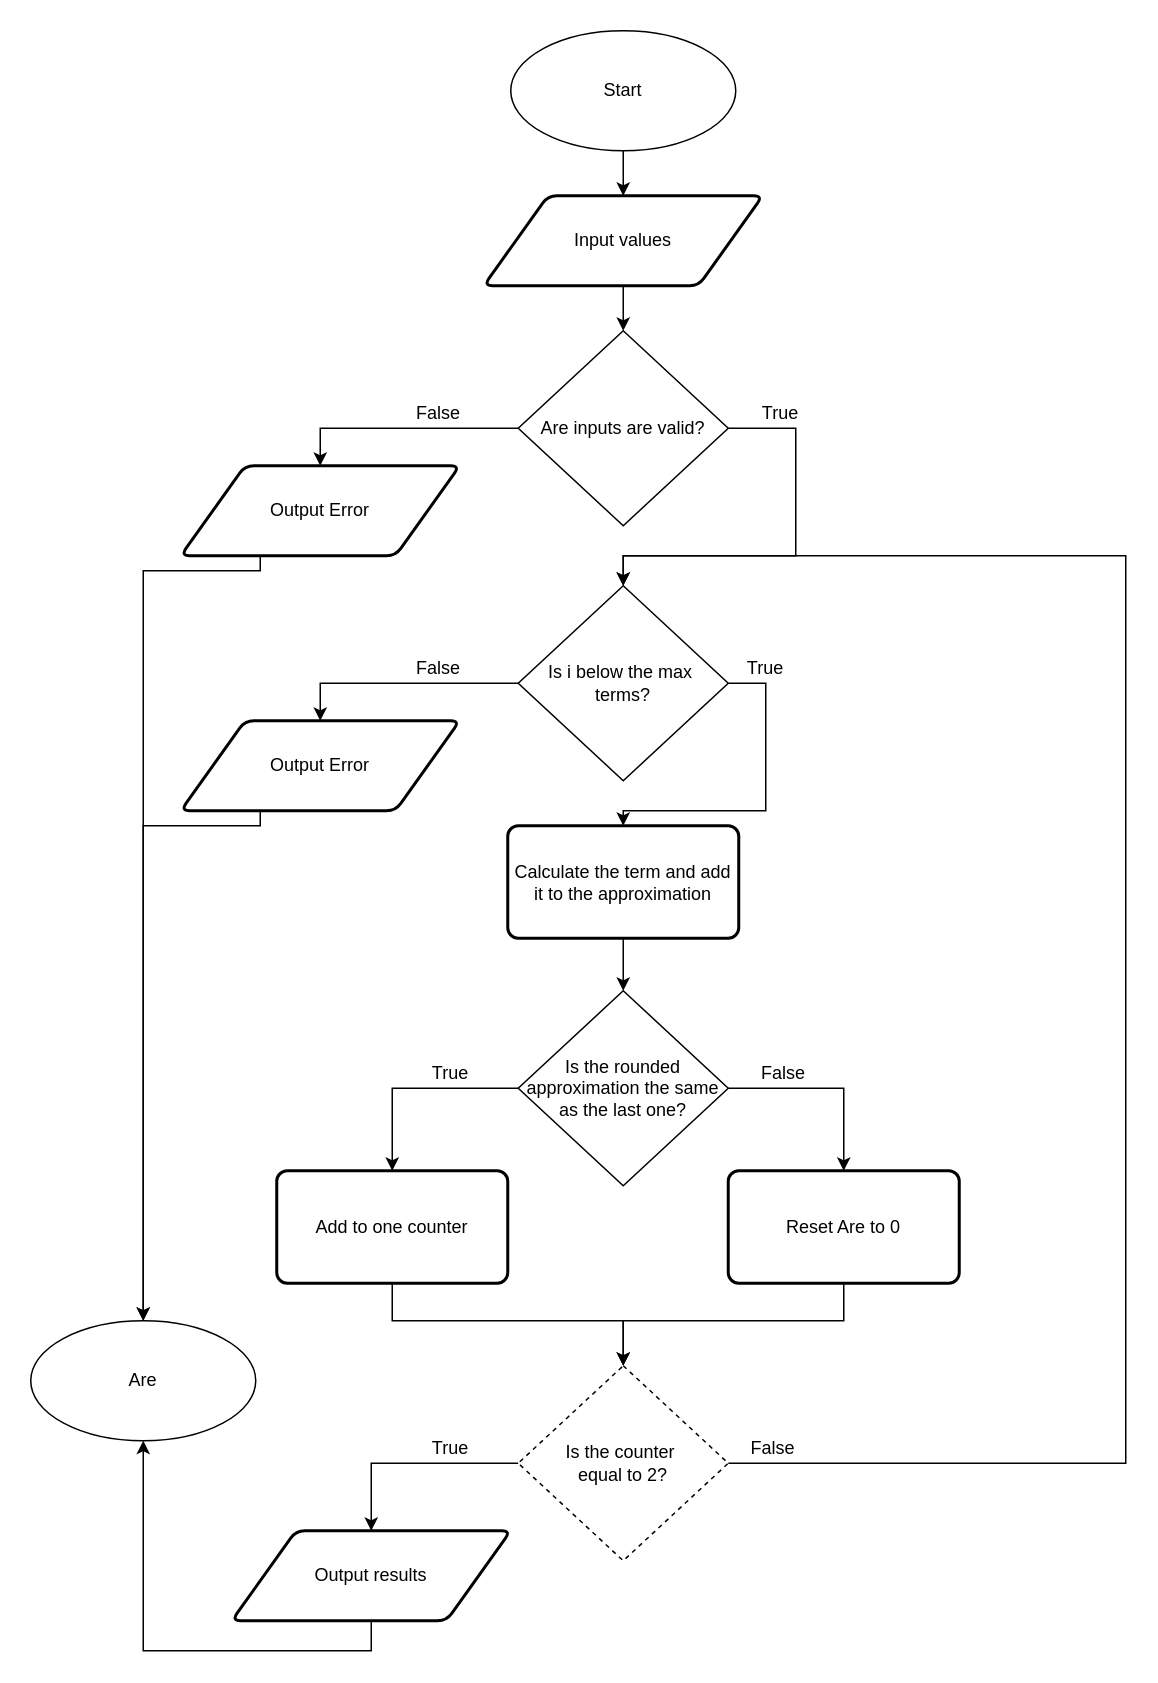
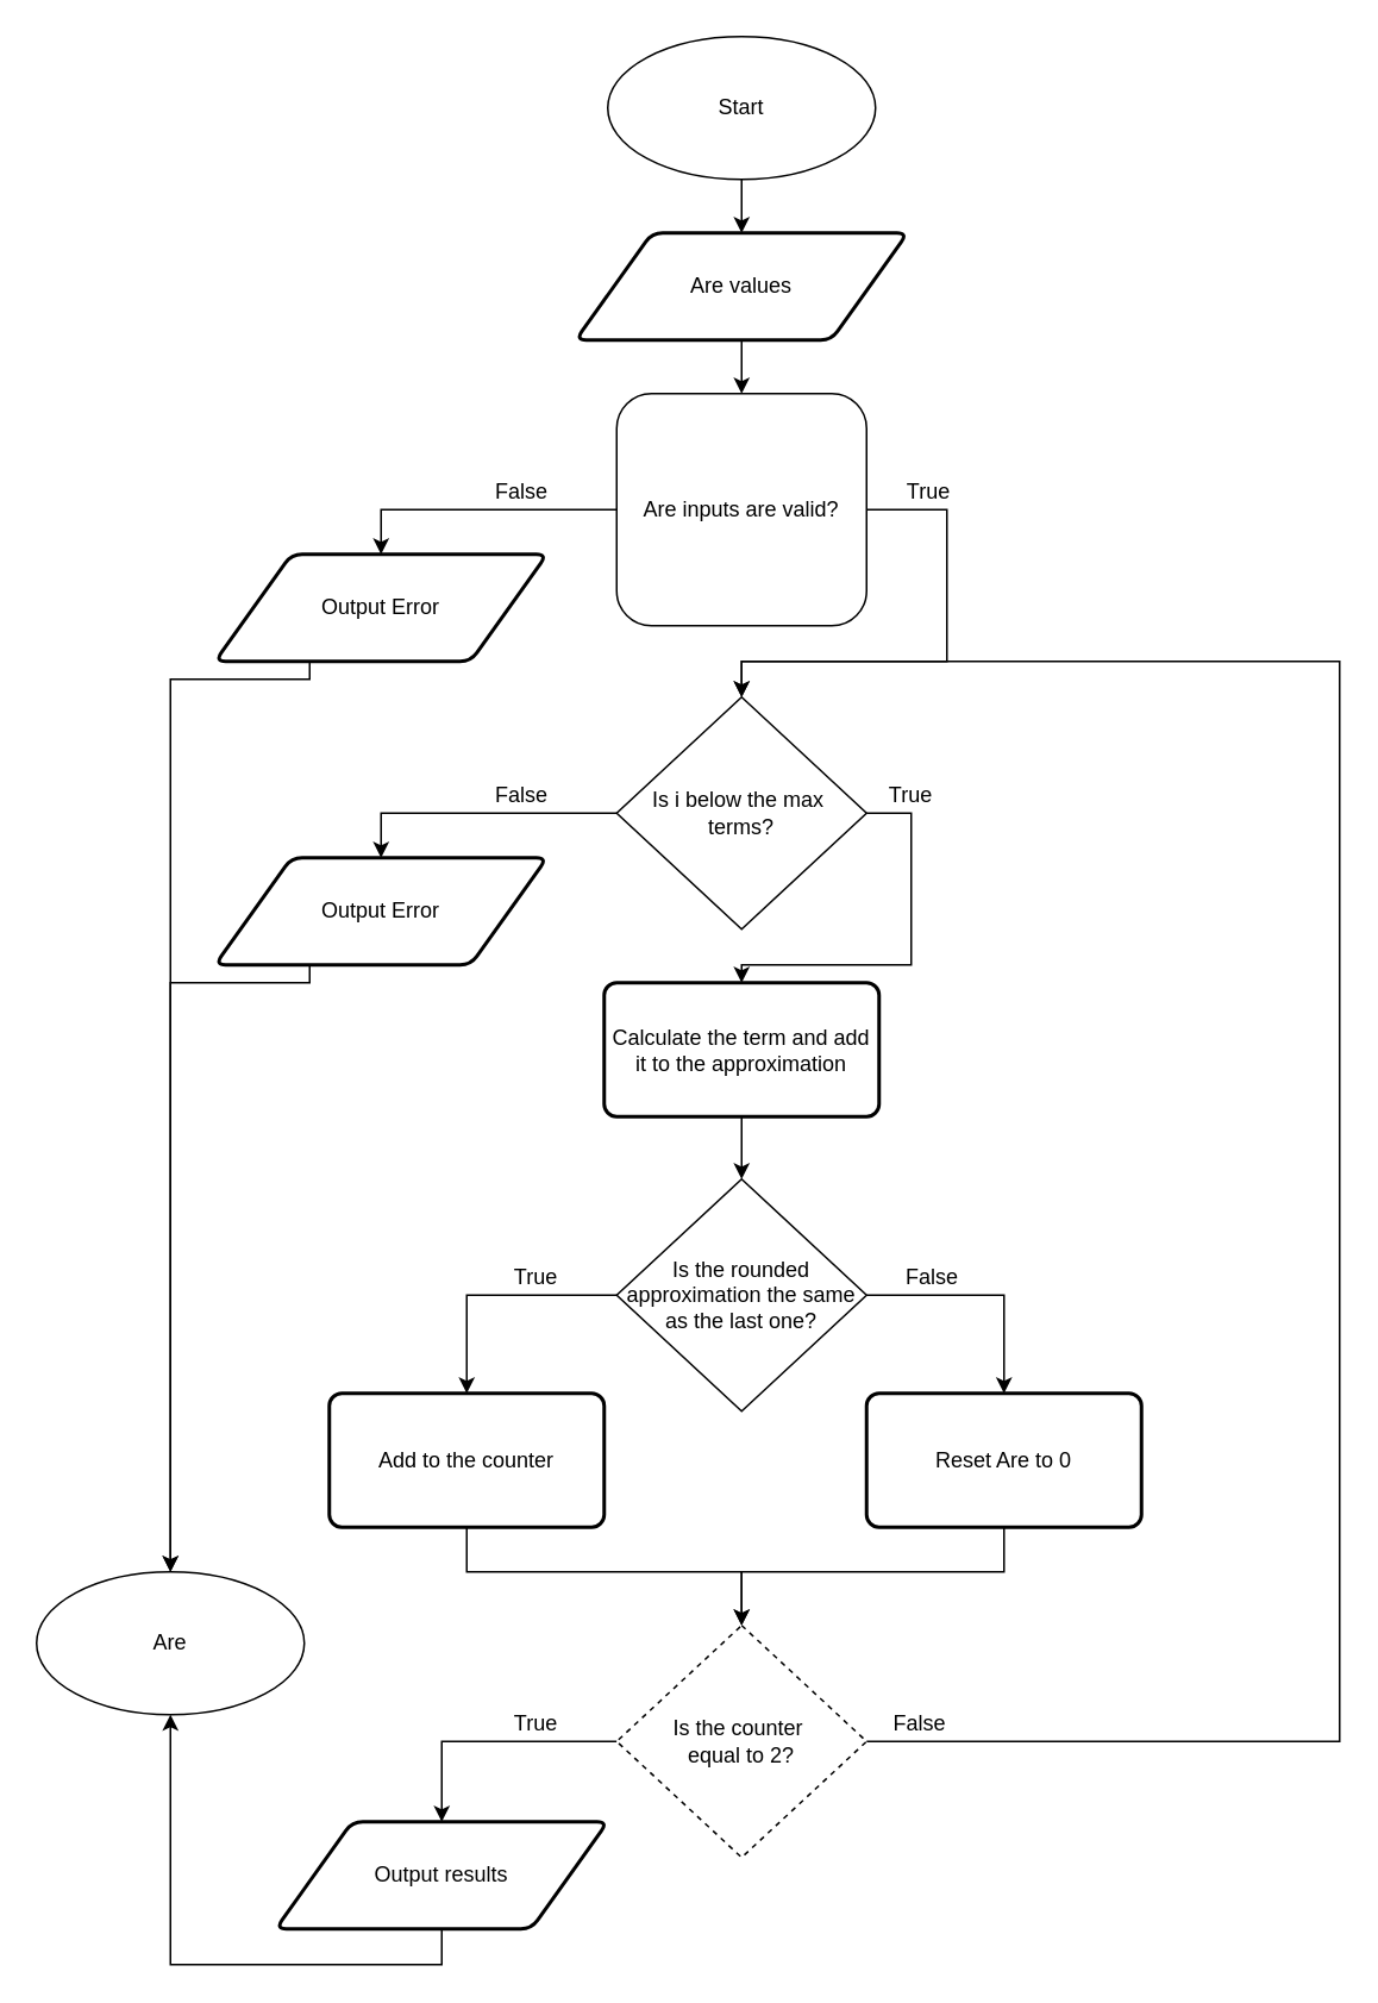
  <mxCell id="0" />
  <mxCell id="1" parent="0" />
  <mxCell id="2" value="" style="edgeStyle=orthogonalEdgeStyle;rounded=0;orthogonalLoop=1;jettySize=auto;html=1;" edge="1" parent="1" source="3" target="5"><mxGeometry relative="1" as="geometry" /></mxCell>
  <mxCell id="3" value="Start" style="ellipse;whiteSpace=wrap;html=1;" vertex="1" parent="1"><mxGeometry x="340" y="20" width="150" height="80" as="geometry" /></mxCell>
  <mxCell id="4" value="" style="edgeStyle=orthogonalEdgeStyle;rounded=0;orthogonalLoop=1;jettySize=auto;html=1;" edge="1" parent="1" source="5" target="8"><mxGeometry relative="1" as="geometry" /></mxCell>
- <mxCell id="5" value="Input values" style="shape=parallelogram;html=1;strokeWidth=2;perimeter=parallelogramPerimeter;whiteSpace=wrap;rounded=1;arcSize=12;size=0.23;" vertex="1" parent="1"><mxGeometry x="322" y="130" width="186" height="60" as="geometry" /></mxCell>
+ <mxCell id="5" value="Are values" style="shape=parallelogram;html=1;strokeWidth=2;perimeter=parallelogramPerimeter;whiteSpace=wrap;rounded=1;arcSize=12;size=0.23;" vertex="1" parent="1"><mxGeometry x="322" y="130" width="186" height="60" as="geometry" /></mxCell>
  <mxCell id="6" style="edgeStyle=orthogonalEdgeStyle;rounded=0;orthogonalLoop=1;jettySize=auto;html=1;entryX=0.5;entryY=0;entryDx=0;entryDy=0;" edge="1" parent="1" source="8" target="10"><mxGeometry relative="1" as="geometry" /></mxCell>
  <mxCell id="7" value="" style="edgeStyle=orthogonalEdgeStyle;rounded=0;orthogonalLoop=1;jettySize=auto;html=1;" edge="1" parent="1" source="8" target="13"><mxGeometry relative="1" as="geometry"><Array as="points"><mxPoint x="530" y="285" /><mxPoint x="530" y="370" /><mxPoint x="415" y="370" /></Array></mxGeometry></mxCell>
- <mxCell id="8" value="Are inputs are valid?" style="rhombus;whiteSpace=wrap;html=1;" vertex="1" parent="1"><mxGeometry x="345" y="220" width="140" height="130" as="geometry" /></mxCell>
+ <mxCell id="8" value="Are inputs are valid?" style="whiteSpace=wrap;html=1;rounded=1;" vertex="1" parent="1"><mxGeometry x="345" y="220" width="140" height="130" as="geometry" /></mxCell>
  <mxCell id="9" style="edgeStyle=orthogonalEdgeStyle;rounded=0;orthogonalLoop=1;jettySize=auto;html=1;entryX=0.5;entryY=0;entryDx=0;entryDy=0;" edge="1" parent="1" source="10" target="30"><mxGeometry relative="1" as="geometry"><Array as="points"><mxPoint x="173" y="380" /><mxPoint x="95" y="380" /></Array></mxGeometry></mxCell>
  <mxCell id="10" value="Output Error" style="shape=parallelogram;html=1;strokeWidth=2;perimeter=parallelogramPerimeter;whiteSpace=wrap;rounded=1;arcSize=12;size=0.23;" vertex="1" parent="1"><mxGeometry x="120" y="310" width="186" height="60" as="geometry" /></mxCell>
  <mxCell id="11" value="" style="edgeStyle=orthogonalEdgeStyle;rounded=0;orthogonalLoop=1;jettySize=auto;html=1;" edge="1" parent="1" source="13" target="15"><mxGeometry relative="1" as="geometry"><Array as="points"><mxPoint x="510" y="455" /><mxPoint x="510" y="540" /><mxPoint x="415" y="540" /></Array></mxGeometry></mxCell>
  <mxCell id="12" style="edgeStyle=orthogonalEdgeStyle;rounded=0;orthogonalLoop=1;jettySize=auto;html=1;entryX=0.5;entryY=0;entryDx=0;entryDy=0;" edge="1" parent="1" source="13" target="29"><mxGeometry relative="1" as="geometry" /></mxCell>
  <mxCell id="13" value="Is i below the max&amp;nbsp;&lt;div&gt;terms?&lt;/div&gt;" style="rhombus;whiteSpace=wrap;html=1;" vertex="1" parent="1"><mxGeometry x="345" y="390" width="140" height="130" as="geometry" /></mxCell>
  <mxCell id="14" value="" style="edgeStyle=orthogonalEdgeStyle;rounded=0;orthogonalLoop=1;jettySize=auto;html=1;" edge="1" parent="1" source="15" target="18"><mxGeometry relative="1" as="geometry" /></mxCell>
  <mxCell id="15" value="Calculate the term and add it to the approximation" style="rounded=1;whiteSpace=wrap;html=1;absoluteArcSize=1;arcSize=14;strokeWidth=2;" vertex="1" parent="1"><mxGeometry x="338" y="550" width="154" height="75" as="geometry" /></mxCell>
  <mxCell id="16" style="edgeStyle=orthogonalEdgeStyle;rounded=0;orthogonalLoop=1;jettySize=auto;html=1;entryX=0.5;entryY=0;entryDx=0;entryDy=0;" edge="1" parent="1" source="18" target="20"><mxGeometry relative="1" as="geometry" /></mxCell>
  <mxCell id="17" style="edgeStyle=orthogonalEdgeStyle;rounded=0;orthogonalLoop=1;jettySize=auto;html=1;entryX=0.5;entryY=0;entryDx=0;entryDy=0;" edge="1" parent="1" source="18" target="22"><mxGeometry relative="1" as="geometry"><Array as="points"><mxPoint x="562" y="725" /></Array></mxGeometry></mxCell>
  <mxCell id="18" value="Is the rounded approximation the same as the last one?" style="rhombus;whiteSpace=wrap;html=1;" vertex="1" parent="1"><mxGeometry x="345" y="660" width="140" height="130" as="geometry" /></mxCell>
  <mxCell id="19" style="edgeStyle=orthogonalEdgeStyle;rounded=0;orthogonalLoop=1;jettySize=auto;html=1;entryX=0.5;entryY=0;entryDx=0;entryDy=0;" edge="1" parent="1" source="20" target="25"><mxGeometry relative="1" as="geometry"><Array as="points"><mxPoint x="261" y="880" /><mxPoint x="415" y="880" /></Array></mxGeometry></mxCell>
- <mxCell id="20" value="Add to one counter" style="rounded=1;whiteSpace=wrap;html=1;absoluteArcSize=1;arcSize=14;strokeWidth=2;" vertex="1" parent="1"><mxGeometry x="184" y="780" width="154" height="75" as="geometry" /></mxCell>
+ <mxCell id="20" value="Add to the counter" style="rounded=1;whiteSpace=wrap;html=1;absoluteArcSize=1;arcSize=14;strokeWidth=2;" vertex="1" parent="1"><mxGeometry x="184" y="780" width="154" height="75" as="geometry" /></mxCell>
  <mxCell id="21" style="edgeStyle=orthogonalEdgeStyle;rounded=0;orthogonalLoop=1;jettySize=auto;html=1;entryX=0.5;entryY=0;entryDx=0;entryDy=0;" edge="1" parent="1" source="22" target="25"><mxGeometry relative="1" as="geometry"><Array as="points"><mxPoint x="562" y="880" /><mxPoint x="415" y="880" /></Array></mxGeometry></mxCell>
  <mxCell id="22" value="Reset Are to 0" style="rounded=1;whiteSpace=wrap;html=1;absoluteArcSize=1;arcSize=14;strokeWidth=2;" vertex="1" parent="1"><mxGeometry x="485" y="780" width="154" height="75" as="geometry" /></mxCell>
  <mxCell id="23" style="edgeStyle=orthogonalEdgeStyle;rounded=0;orthogonalLoop=1;jettySize=auto;html=1;entryX=0.5;entryY=0;entryDx=0;entryDy=0;" edge="1" parent="1" source="25" target="27"><mxGeometry relative="1" as="geometry" /></mxCell>
  <mxCell id="24" style="edgeStyle=orthogonalEdgeStyle;rounded=0;orthogonalLoop=1;jettySize=auto;html=1;entryX=0.5;entryY=0;entryDx=0;entryDy=0;" edge="1" parent="1" source="25" target="13"><mxGeometry relative="1" as="geometry"><mxPoint x="700" y="660" as="targetPoint" /><Array as="points"><mxPoint x="750" y="975" /><mxPoint x="750" y="370" /><mxPoint x="415" y="370" /></Array></mxGeometry></mxCell>
  <mxCell id="25" value="Is the counter&amp;nbsp;&lt;div&gt;equal to 2?&lt;/div&gt;" style="rhombus;whiteSpace=wrap;html=1;dashed=1;" vertex="1" parent="1"><mxGeometry x="345" y="910" width="140" height="130" as="geometry" /></mxCell>
  <mxCell id="26" style="edgeStyle=orthogonalEdgeStyle;rounded=0;orthogonalLoop=1;jettySize=auto;html=1;entryX=0.5;entryY=1;entryDx=0;entryDy=0;" edge="1" parent="1" source="27" target="30"><mxGeometry relative="1" as="geometry"><Array as="points"><mxPoint x="247" y="1100" /><mxPoint x="95" y="1100" /></Array></mxGeometry></mxCell>
  <mxCell id="27" value="Output results" style="shape=parallelogram;html=1;strokeWidth=2;perimeter=parallelogramPerimeter;whiteSpace=wrap;rounded=1;arcSize=12;size=0.23;" vertex="1" parent="1"><mxGeometry x="154" y="1020" width="186" height="60" as="geometry" /></mxCell>
  <mxCell id="28" style="edgeStyle=orthogonalEdgeStyle;rounded=0;orthogonalLoop=1;jettySize=auto;html=1;entryX=0.5;entryY=0;entryDx=0;entryDy=0;" edge="1" parent="1" source="29" target="30"><mxGeometry relative="1" as="geometry"><Array as="points"><mxPoint x="173" y="550" /><mxPoint x="95" y="550" /></Array></mxGeometry></mxCell>
  <mxCell id="29" value="Output Error" style="shape=parallelogram;html=1;strokeWidth=2;perimeter=parallelogramPerimeter;whiteSpace=wrap;rounded=1;arcSize=12;size=0.23;" vertex="1" parent="1"><mxGeometry x="120" y="480" width="186" height="60" as="geometry" /></mxCell>
  <mxCell id="30" value="Are" style="ellipse;whiteSpace=wrap;html=1;" vertex="1" parent="1"><mxGeometry x="20" y="880" width="150" height="80" as="geometry" /></mxCell>
  <mxCell id="31" value="False" style="text;html=1;align=center;verticalAlign=middle;whiteSpace=wrap;rounded=0;" vertex="1" parent="1"><mxGeometry x="262" y="260" width="60" height="30" as="geometry" /></mxCell>
  <mxCell id="32" value="True" style="text;html=1;align=center;verticalAlign=middle;whiteSpace=wrap;rounded=0;" vertex="1" parent="1"><mxGeometry x="490" y="260" width="60" height="30" as="geometry" /></mxCell>
  <mxCell id="33" value="False" style="text;html=1;align=center;verticalAlign=middle;whiteSpace=wrap;rounded=0;" vertex="1" parent="1"><mxGeometry x="262" y="430" width="60" height="30" as="geometry" /></mxCell>
  <mxCell id="34" value="True" style="text;html=1;align=center;verticalAlign=middle;whiteSpace=wrap;rounded=0;" vertex="1" parent="1"><mxGeometry x="480" y="430" width="60" height="30" as="geometry" /></mxCell>
  <mxCell id="35" value="False" style="text;html=1;align=center;verticalAlign=middle;whiteSpace=wrap;rounded=0;" vertex="1" parent="1"><mxGeometry x="492" y="700" width="60" height="30" as="geometry" /></mxCell>
  <mxCell id="36" value="True" style="text;html=1;align=center;verticalAlign=middle;whiteSpace=wrap;rounded=0;" vertex="1" parent="1"><mxGeometry x="270" y="700" width="60" height="30" as="geometry" /></mxCell>
  <mxCell id="37" value="False" style="text;html=1;align=center;verticalAlign=middle;whiteSpace=wrap;rounded=0;" vertex="1" parent="1"><mxGeometry x="485" y="950" width="60" height="30" as="geometry" /></mxCell>
  <mxCell id="38" value="True" style="text;html=1;align=center;verticalAlign=middle;whiteSpace=wrap;rounded=0;" vertex="1" parent="1"><mxGeometry x="270" y="950" width="60" height="30" as="geometry" /></mxCell>
